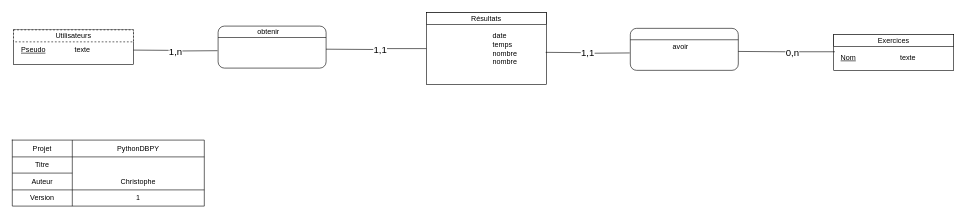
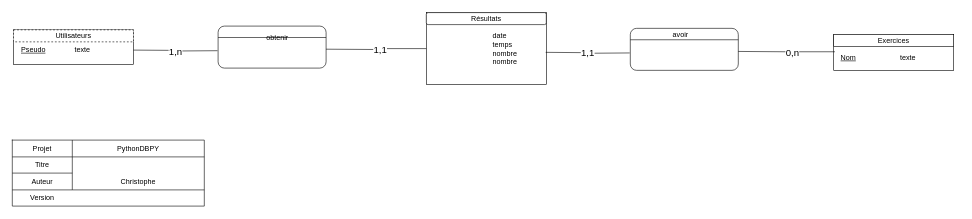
  <mxCell id="0" />
  <mxCell id="1" parent="0" />
  <mxCell id="2" value="&lt;div style=&quot;box-sizing: border-box ; width: 100% ; padding: 2px&quot;&gt;&lt;br&gt;&lt;/div&gt;" style="verticalAlign=top;align=center;overflow=fill;html=1;rounded=0;shadow=0;comic=0;labelBackgroundColor=none;strokeColor=#000000;strokeWidth=1;fillColor=#ffffff;fontFamily=Verdana;fontSize=12;fontColor=#000000;" parent="1" vertex="1"><mxGeometry x="1389" y="56.75" width="200" height="60" as="geometry" /></mxCell>
  <mxCell id="3" value="Exercices" style="rounded=0;whiteSpace=wrap;html=1;" parent="1" vertex="1"><mxGeometry x="1389" y="56.75" width="200" height="20" as="geometry" /></mxCell>
  <mxCell id="4" value="&lt;div style=&quot;box-sizing: border-box ; width: 100% ; padding: 2px&quot;&gt;&lt;br&gt;&lt;/div&gt;" style="verticalAlign=top;align=center;overflow=fill;html=1;rounded=0;shadow=0;comic=0;labelBackgroundColor=none;strokeColor=#000000;strokeWidth=1;fillColor=#ffffff;fontFamily=Verdana;fontSize=12;fontColor=#000000;" parent="1" vertex="1"><mxGeometry x="22" y="49.25" width="200" height="57.5" as="geometry" /></mxCell>
  <mxCell id="5" value="Utilisateurs" style="rounded=0;whiteSpace=wrap;html=1;dashed=1;" parent="1" vertex="1"><mxGeometry x="22" y="49.25" width="200" height="20" as="geometry" /></mxCell>
  <mxCell id="6" value="&lt;u&gt;Pseudo&lt;/u&gt;" style="text;html=1;strokeColor=none;fillColor=none;align=left;verticalAlign=top;whiteSpace=wrap;rounded=0;" parent="1" vertex="1"><mxGeometry x="33" y="69.25" width="99" height="23.75" as="geometry" /></mxCell>
  <mxCell id="7" value="texte&lt;br&gt;" style="text;html=1;strokeColor=none;fillColor=none;align=left;verticalAlign=top;whiteSpace=wrap;rounded=0;" parent="1" vertex="1"><mxGeometry x="122" y="69.25" width="100" height="23.75" as="geometry" /></mxCell>
  <mxCell id="8" value="" style="shape=table;html=1;whiteSpace=wrap;startSize=0;container=1;collapsible=0;childLayout=tableLayout;" parent="1" vertex="1"><mxGeometry x="20" y="233" width="320" height="110" as="geometry" /></mxCell>
  <mxCell id="9" value="" style="shape=partialRectangle;html=1;whiteSpace=wrap;collapsible=0;dropTarget=0;pointerEvents=0;fillColor=none;top=0;left=0;bottom=0;right=0;points=[[0,0.5],[1,0.5]];portConstraint=eastwest;" parent="8" vertex="1"><mxGeometry width="320" height="28" as="geometry" /></mxCell>
  <mxCell id="10" value="Projet" style="shape=partialRectangle;html=1;whiteSpace=wrap;connectable=0;overflow=hidden;fillColor=none;top=0;left=0;bottom=0;right=0;" parent="9" vertex="1"><mxGeometry width="100" height="28" as="geometry"><mxRectangle width="100" height="28" as="alternateBounds" /></mxGeometry></mxCell>
  <mxCell id="11" value="PythonDBPY" style="shape=partialRectangle;html=1;whiteSpace=wrap;connectable=0;overflow=hidden;fillColor=none;top=0;left=0;bottom=0;right=0;" parent="9" vertex="1"><mxGeometry x="100" width="220" height="28" as="geometry"><mxRectangle width="220" height="28" as="alternateBounds" /></mxGeometry></mxCell>
  <mxCell id="12" value="" style="shape=partialRectangle;html=1;whiteSpace=wrap;collapsible=0;dropTarget=0;pointerEvents=0;fillColor=none;top=0;left=0;bottom=0;right=0;points=[[0,0.5],[1,0.5]];portConstraint=eastwest;" parent="8" vertex="1"><mxGeometry y="28" width="320" height="27" as="geometry" /></mxCell>
  <mxCell id="13" value="Titre" style="shape=partialRectangle;html=1;whiteSpace=wrap;connectable=0;overflow=hidden;fillColor=none;top=0;left=0;bottom=0;right=0;" parent="12" vertex="1"><mxGeometry width="100" height="27" as="geometry"><mxRectangle width="100" height="27" as="alternateBounds" /></mxGeometry></mxCell>
  <mxCell id="14" value="" style="shape=partialRectangle;html=1;whiteSpace=wrap;collapsible=0;dropTarget=0;pointerEvents=0;fillColor=none;top=0;left=0;bottom=0;right=0;points=[[0,0.5],[1,0.5]];portConstraint=eastwest;" parent="8" vertex="1"><mxGeometry y="55" width="320" height="28" as="geometry" /></mxCell>
  <mxCell id="15" value="Auteur" style="shape=partialRectangle;html=1;whiteSpace=wrap;connectable=0;overflow=hidden;fillColor=none;top=0;left=0;bottom=0;right=0;" parent="14" vertex="1"><mxGeometry width="100" height="28" as="geometry"><mxRectangle width="100" height="28" as="alternateBounds" /></mxGeometry></mxCell>
  <mxCell id="16" value="Christophe" style="shape=partialRectangle;html=1;whiteSpace=wrap;connectable=0;overflow=hidden;fillColor=none;top=0;left=0;bottom=0;right=0;" parent="14" vertex="1"><mxGeometry x="100" width="220" height="28" as="geometry"><mxRectangle width="220" height="28" as="alternateBounds" /></mxGeometry></mxCell>
  <mxCell id="17" value="" style="shape=partialRectangle;html=1;whiteSpace=wrap;collapsible=0;dropTarget=0;pointerEvents=0;fillColor=none;top=0;left=0;bottom=0;right=0;points=[[0,0.5],[1,0.5]];portConstraint=eastwest;" parent="8" vertex="1"><mxGeometry y="83" width="320" height="27" as="geometry" /></mxCell>
  <mxCell id="18" value="Version" style="shape=partialRectangle;html=1;whiteSpace=wrap;connectable=0;overflow=hidden;fillColor=none;top=0;left=0;bottom=0;right=0;" parent="17" vertex="1"><mxGeometry width="100" height="27" as="geometry"><mxRectangle width="100" height="27" as="alternateBounds" /></mxGeometry></mxCell>
- <mxCell id="19" value="1" style="shape=partialRectangle;html=1;whiteSpace=wrap;connectable=0;overflow=hidden;fillColor=none;top=0;left=0;bottom=0;right=0;" parent="17" vertex="1"><mxGeometry x="100" width="220" height="27" as="geometry"><mxRectangle width="220" height="27" as="alternateBounds" /></mxGeometry></mxCell>
  <mxCell id="20" value="&lt;u&gt;Nom&lt;/u&gt;" style="text;html=1;strokeColor=none;fillColor=none;align=left;verticalAlign=top;whiteSpace=wrap;rounded=0;" parent="1" vertex="1"><mxGeometry x="1399" y="81.75" width="99" height="60" as="geometry" /></mxCell>
  <mxCell id="21" value="texte" style="text;html=1;strokeColor=none;fillColor=none;align=left;verticalAlign=top;whiteSpace=wrap;rounded=0;" parent="1" vertex="1"><mxGeometry x="1498" y="81.75" width="100" height="50" as="geometry" /></mxCell>
  <mxCell id="22" value="&lt;div style=&quot;box-sizing: border-box ; width: 100% ; padding: 2px&quot;&gt;&lt;br&gt;&lt;/div&gt;" style="verticalAlign=top;align=center;overflow=fill;html=1;rounded=0;shadow=0;comic=0;labelBackgroundColor=none;strokeColor=#000000;strokeWidth=1;fillColor=#ffffff;fontFamily=Verdana;fontSize=12;fontColor=#000000;" parent="1" vertex="1"><mxGeometry x="710" y="20.5" width="200" height="120" as="geometry" /></mxCell>
- <mxCell id="23" value="Résultats" style="rounded=0;whiteSpace=wrap;html=1;" parent="1" vertex="1"><mxGeometry x="710" y="20.5" width="200" height="20" as="geometry" /></mxCell>
+ <mxCell id="23" value="Résultats" style="whiteSpace=wrap;html=1;rounded=1;" parent="1" vertex="1"><mxGeometry x="710" y="20.5" width="200" height="20" as="geometry" /></mxCell>
  <mxCell id="24" value="date&lt;br&gt;temps&lt;br&gt;nombre&lt;br&gt;nombre" style="text;html=1;strokeColor=none;fillColor=none;align=left;verticalAlign=top;whiteSpace=wrap;rounded=0;" parent="1" vertex="1"><mxGeometry x="819" y="45.5" width="81" height="50" as="geometry" /></mxCell>
  <mxCell id="25" value="&lt;div style=&quot;box-sizing: border-box ; width: 100% ; padding: 2px&quot;&gt;&lt;br&gt;&lt;/div&gt;" style="verticalAlign=top;align=center;overflow=fill;html=1;rounded=1;shadow=0;comic=0;labelBackgroundColor=none;strokeColor=#000000;strokeWidth=1;fillColor=#ffffff;fontFamily=Verdana;fontSize=12;fontColor=#000000;" parent="1" vertex="1"><mxGeometry x="1050" y="46.75" width="180" height="70" as="geometry" /></mxCell>
- <mxCell id="26" value="avoir" style="text;html=1;strokeColor=none;fillColor=none;align=center;verticalAlign=middle;whiteSpace=wrap;rounded=0;" parent="1" vertex="1"><mxGeometry x="1074" y="66.75" width="120" height="20" as="geometry" /></mxCell>
+ <mxCell id="26" value="avoir" style="text;html=1;strokeColor=none;fillColor=none;align=center;verticalAlign=middle;whiteSpace=wrap;rounded=0;" parent="1" vertex="1"><mxGeometry x="1074" y="46.75" width="120" height="20" as="geometry" /></mxCell>
  <mxCell id="27" value="" style="endArrow=none;html=1;entryX=1;entryY=0.25;entryDx=0;entryDy=0;exitX=0;exitY=0.25;exitDx=0;exitDy=0;" parent="1" edge="1"><mxGeometry width="50" height="50" relative="1" as="geometry"><mxPoint x="1050" y="65.75" as="sourcePoint" /><mxPoint x="1230" y="65.75" as="targetPoint" /></mxGeometry></mxCell>
  <mxCell id="28" style="edgeStyle=orthogonalEdgeStyle;html=1;labelBackgroundColor=none;startArrow=none;endArrow=none;fontFamily=Verdana;fontSize=12;align=left;startFill=0;endFill=0;rounded=0;entryX=0;entryY=0.5;entryDx=0;entryDy=0;" parent="1" edge="1"><mxGeometry relative="1" as="geometry"><mxPoint x="1049" y="87.75" as="targetPoint" /><mxPoint x="909" y="86.75" as="sourcePoint" /><Array as="points" /></mxGeometry></mxCell>
  <mxCell id="29" value="1,1" style="text;html=1;resizable=0;points=[];align=center;verticalAlign=middle;labelBackgroundColor=#ffffff;direction=south;fontSize=16;" parent="28" vertex="1" connectable="0"><mxGeometry x="-0.77" y="-1" relative="1" as="geometry"><mxPoint x="54" as="offset" /></mxGeometry></mxCell>
  <mxCell id="30" style="edgeStyle=orthogonalEdgeStyle;html=1;labelBackgroundColor=none;startArrow=none;endArrow=none;fontFamily=Verdana;fontSize=12;align=left;startFill=0;endFill=0;rounded=0;entryX=0.005;entryY=0.6;entryDx=0;entryDy=0;entryPerimeter=0;" parent="1" edge="1"><mxGeometry relative="1" as="geometry"><mxPoint x="1391" y="85.75" as="targetPoint" /><mxPoint x="1230" y="85.25" as="sourcePoint" /><Array as="points" /></mxGeometry></mxCell>
  <mxCell id="31" value="0,n" style="text;html=1;resizable=0;points=[];align=center;verticalAlign=middle;labelBackgroundColor=#ffffff;direction=south;fontSize=16;" parent="30" vertex="1" connectable="0"><mxGeometry x="-0.77" y="-1" relative="1" as="geometry"><mxPoint x="71" as="offset" /></mxGeometry></mxCell>
  <mxCell id="32" value="&lt;div style=&quot;box-sizing: border-box ; width: 100% ; padding: 2px&quot;&gt;&lt;br&gt;&lt;/div&gt;" style="verticalAlign=top;align=center;overflow=fill;html=1;rounded=1;shadow=0;comic=0;labelBackgroundColor=none;strokeColor=#000000;strokeWidth=1;fillColor=#ffffff;fontFamily=Verdana;fontSize=12;fontColor=#000000;" parent="1" vertex="1"><mxGeometry x="363" y="43" width="180" height="70" as="geometry" /></mxCell>
- <mxCell id="33" value="obtenir" style="text;html=1;strokeColor=none;fillColor=none;align=center;verticalAlign=middle;whiteSpace=wrap;rounded=0;" parent="1" vertex="1"><mxGeometry x="387" y="43" width="120" height="20" as="geometry" /></mxCell>
+ <mxCell id="33" value="obtenir" style="text;html=1;strokeColor=none;fillColor=none;align=center;verticalAlign=middle;whiteSpace=wrap;rounded=0;" parent="1" vertex="1"><mxGeometry x="402" y="53" width="120" height="20" as="geometry" /></mxCell>
  <mxCell id="34" value="" style="endArrow=none;html=1;entryX=1;entryY=0.25;entryDx=0;entryDy=0;exitX=0;exitY=0.25;exitDx=0;exitDy=0;" parent="1" edge="1"><mxGeometry width="50" height="50" relative="1" as="geometry"><mxPoint x="363" y="62" as="sourcePoint" /><mxPoint x="543" y="62" as="targetPoint" /></mxGeometry></mxCell>
  <mxCell id="35" style="edgeStyle=orthogonalEdgeStyle;html=1;labelBackgroundColor=none;startArrow=none;endArrow=none;fontFamily=Verdana;fontSize=12;align=left;startFill=0;endFill=0;rounded=0;entryX=0;entryY=0.5;entryDx=0;entryDy=0;" parent="1" edge="1"><mxGeometry relative="1" as="geometry"><mxPoint x="362" y="84" as="targetPoint" /><mxPoint x="222" y="83" as="sourcePoint" /><Array as="points" /></mxGeometry></mxCell>
  <mxCell id="36" value="1,n" style="text;html=1;resizable=0;points=[];align=center;verticalAlign=middle;labelBackgroundColor=#ffffff;direction=south;fontSize=16;" parent="35" vertex="1" connectable="0"><mxGeometry x="-0.77" y="-1" relative="1" as="geometry"><mxPoint x="54" as="offset" /></mxGeometry></mxCell>
  <mxCell id="37" style="edgeStyle=orthogonalEdgeStyle;html=1;labelBackgroundColor=none;startArrow=none;endArrow=none;fontFamily=Verdana;fontSize=12;align=left;startFill=0;endFill=0;rounded=0;entryX=0;entryY=0.5;entryDx=0;entryDy=0;" parent="1" target="22" edge="1"><mxGeometry relative="1" as="geometry"><mxPoint x="704" y="82" as="targetPoint" /><mxPoint x="543" y="81.5" as="sourcePoint" /><Array as="points" /></mxGeometry></mxCell>
  <mxCell id="38" value="1,1" style="text;html=1;resizable=0;points=[];align=center;verticalAlign=middle;labelBackgroundColor=#ffffff;direction=south;fontSize=16;" parent="37" vertex="1" connectable="0"><mxGeometry x="-0.77" y="-1" relative="1" as="geometry"><mxPoint x="71" as="offset" /></mxGeometry></mxCell>
